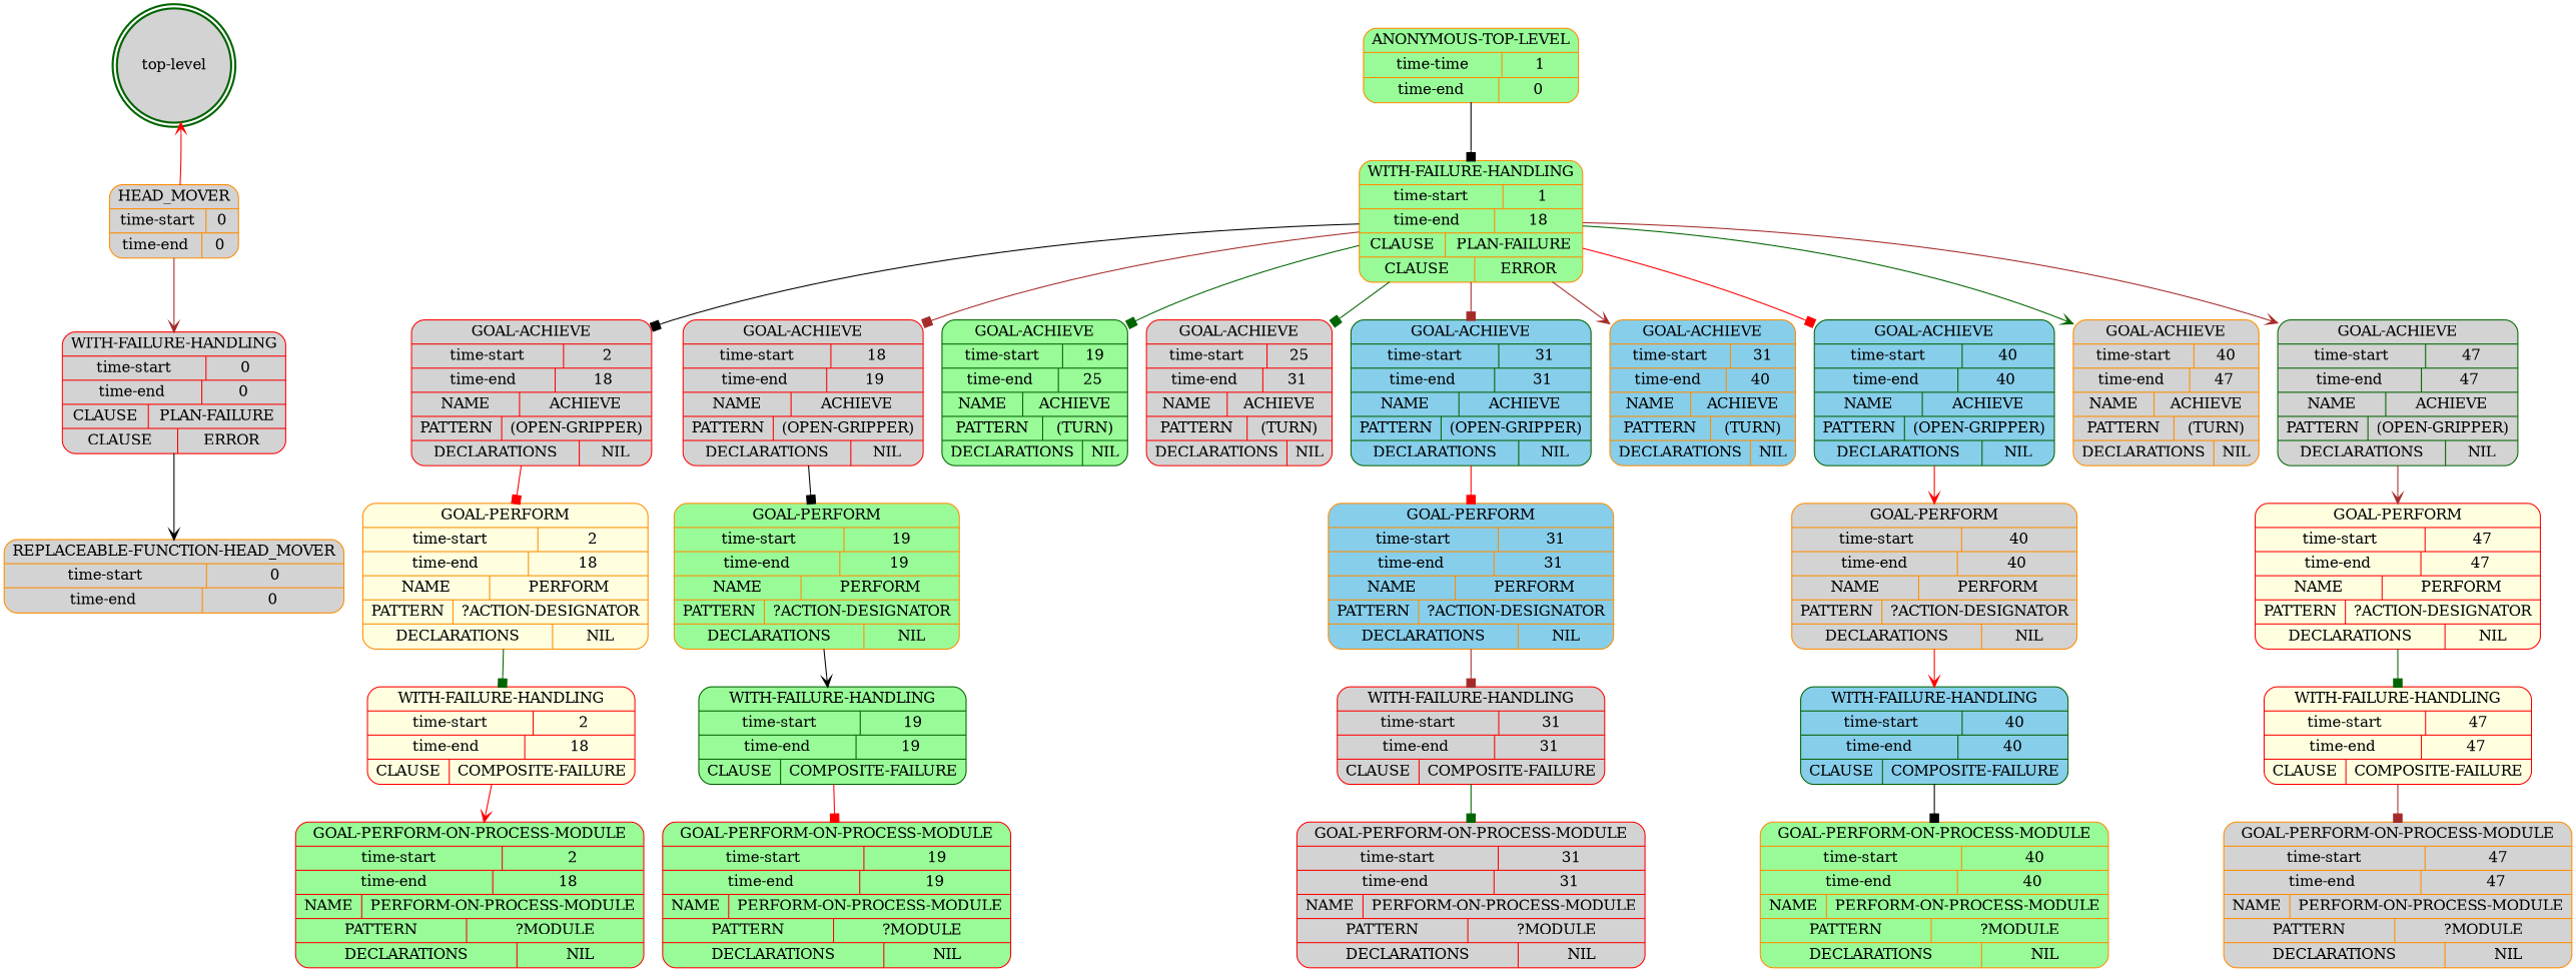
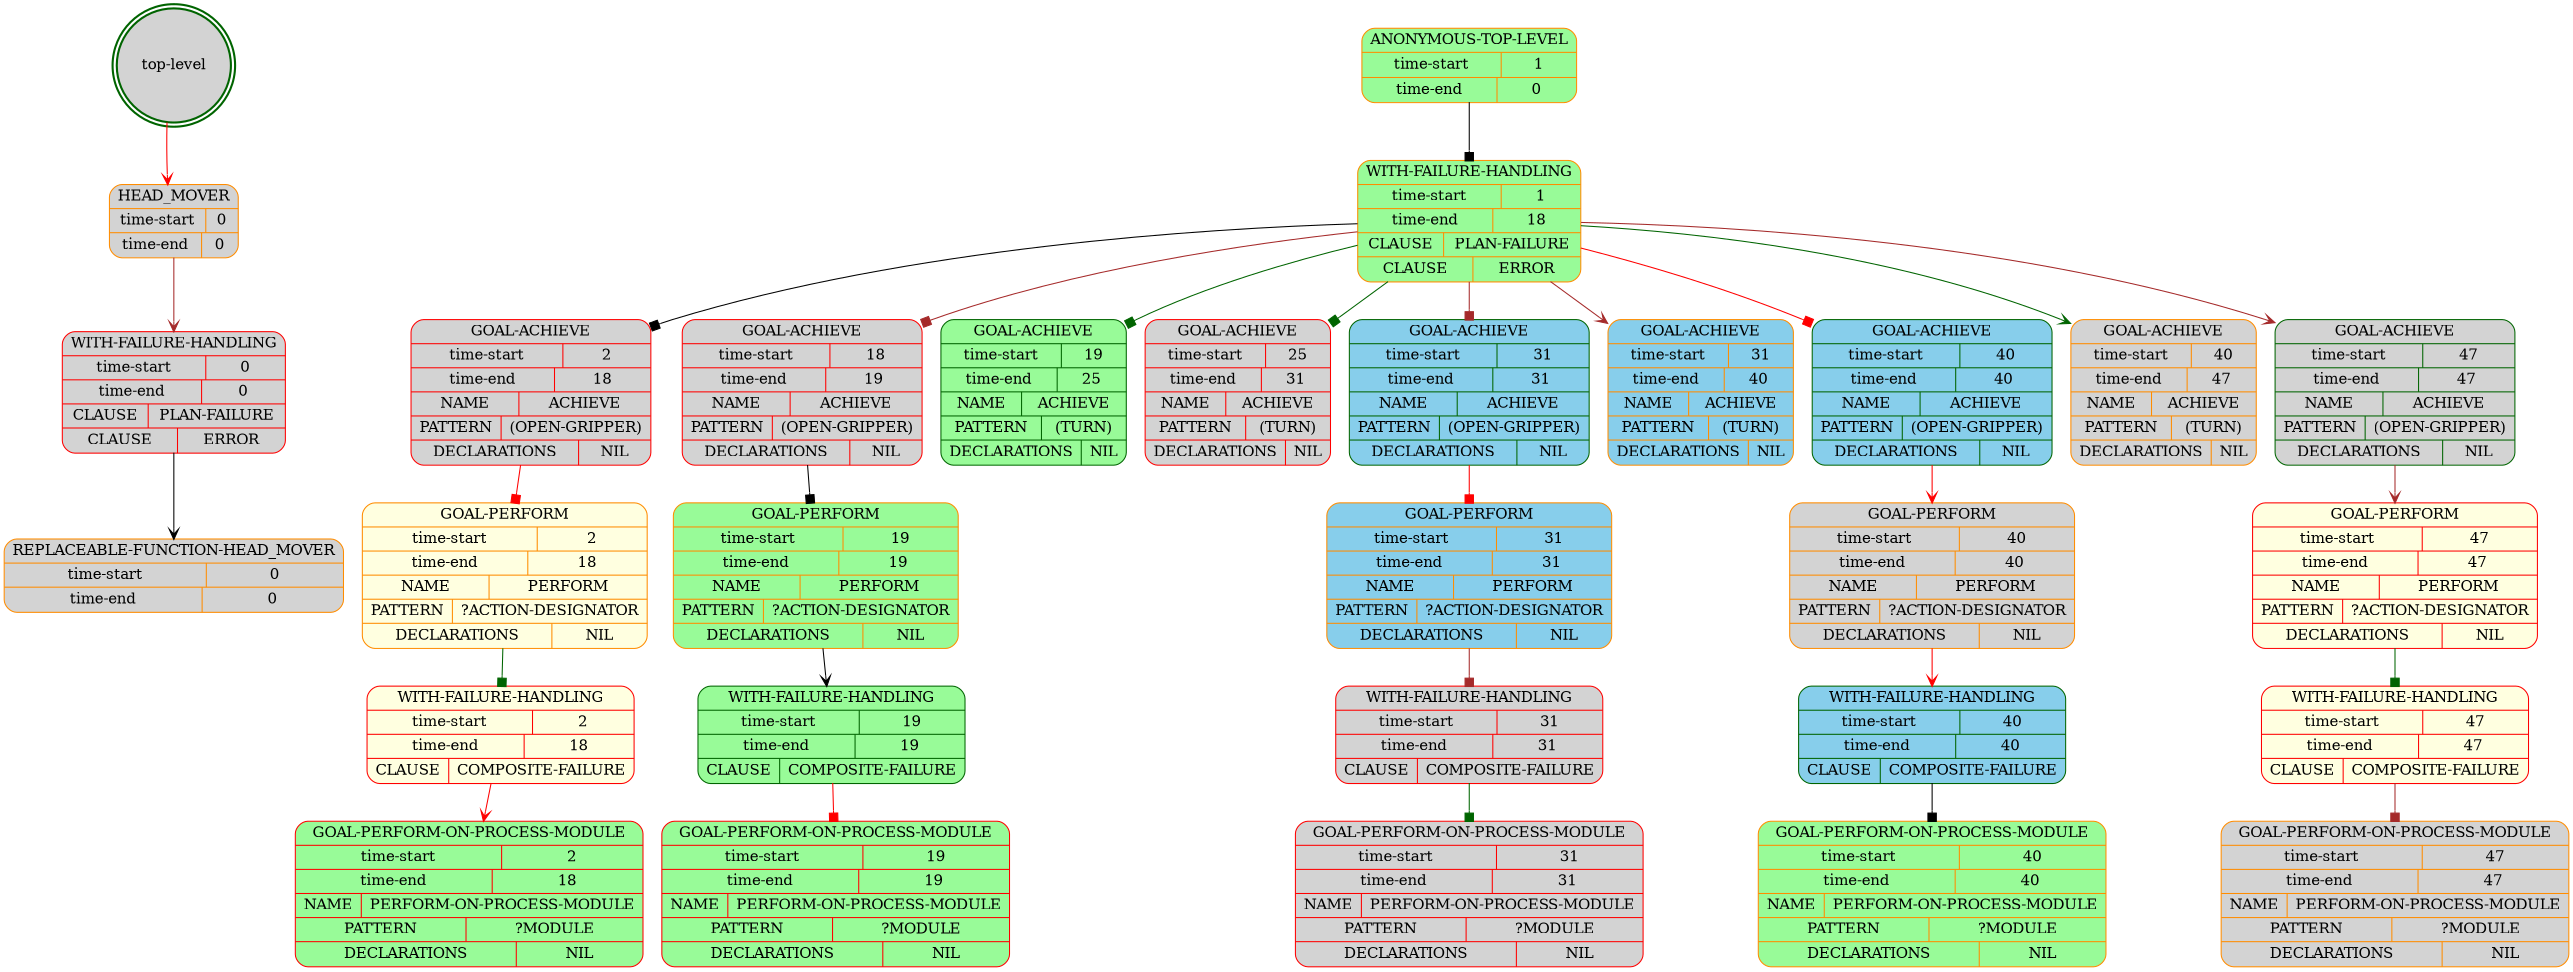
  digraph {
    node [color=darkorange fillcolor=lightgrey shape=Mrecord style=filled]
    edge [arrowhead=box color=red]
    n1 [color=darkgreen label="top-level" shape=doublecircle style="bold,filled"]
    n2 [label="{HEAD_MOVER|{time-start | 0}|{time-end | 0}}"]
    n3 [color=red label="{WITH-FAILURE-HANDLING|{time-start | 0}|{time-end | 0}|{CLAUSE | PLAN-FAILURE}|{CLAUSE | ERROR}}"]
    n4 [label="{REPLACEABLE-FUNCTION-HEAD_MOVER|{time-start | 0}|{time-end | 0}}"]
-   n5 [fillcolor=palegreen label="{ANONYMOUS-TOP-LEVEL|{time-time | 1}|{time-end | 0}}"]
+   n5 [fillcolor=palegreen label="{ANONYMOUS-TOP-LEVEL|{time-start | 1}|{time-end | 0}}"]
    n6 [fillcolor=palegreen label="{WITH-FAILURE-HANDLING|{time-start | 1}|{time-end | 18}|{CLAUSE | PLAN-FAILURE}|{CLAUSE | ERROR}}"]
    n7 [color=red label="{GOAL-ACHIEVE|{time-start | 2}|{time-end | 18}|{NAME | ACHIEVE}|{PATTERN | (OPEN-GRIPPER)}|{DECLARATIONS | NIL}}"]
    n8 [color=red label="{GOAL-ACHIEVE|{time-start | 18}|{time-end | 19}|{NAME | ACHIEVE}|{PATTERN | (OPEN-GRIPPER)}|{DECLARATIONS | NIL}}"]
    n9 [color=darkgreen fillcolor=palegreen label="{GOAL-ACHIEVE|{time-start | 19}|{time-end | 25}|{NAME | ACHIEVE}|{PATTERN | (TURN)}|{DECLARATIONS | NIL}}"]
    n10 [color=red label="{GOAL-ACHIEVE|{time-start | 25}|{time-end | 31}|{NAME | ACHIEVE}|{PATTERN | (TURN)}|{DECLARATIONS | NIL}}"]
    n11 [color=darkgreen fillcolor=skyblue label="{GOAL-ACHIEVE|{time-start | 31}|{time-end | 31}|{NAME | ACHIEVE}|{PATTERN | (OPEN-GRIPPER)}|{DECLARATIONS | NIL}}"]
    n12 [fillcolor=skyblue label="{GOAL-ACHIEVE|{time-start | 31}|{time-end | 40}|{NAME | ACHIEVE}|{PATTERN | (TURN)}|{DECLARATIONS | NIL}}"]
    n13 [color=darkgreen fillcolor=skyblue label="{GOAL-ACHIEVE|{time-start | 40}|{time-end | 40}|{NAME | ACHIEVE}|{PATTERN | (OPEN-GRIPPER)}|{DECLARATIONS | NIL}}"]
    n14 [label="{GOAL-ACHIEVE|{time-start | 40}|{time-end | 47}|{NAME | ACHIEVE}|{PATTERN | (TURN)}|{DECLARATIONS | NIL}}"]
    n15 [color=darkgreen label="{GOAL-ACHIEVE|{time-start | 47}|{time-end | 47}|{NAME | ACHIEVE}|{PATTERN | (OPEN-GRIPPER)}|{DECLARATIONS | NIL}}"]
    n16 [fillcolor=lightyellow label="{GOAL-PERFORM|{time-start | 2}|{time-end | 18}|{NAME | PERFORM}|{PATTERN | ?ACTION-DESIGNATOR}|{DECLARATIONS | NIL}}"]
    n17 [fillcolor=palegreen label="{GOAL-PERFORM|{time-start | 19}|{time-end | 19}|{NAME | PERFORM}|{PATTERN | ?ACTION-DESIGNATOR}|{DECLARATIONS | NIL}}"]
    n18 [fillcolor=skyblue label="{GOAL-PERFORM|{time-start | 31}|{time-end | 31}|{NAME | PERFORM}|{PATTERN | ?ACTION-DESIGNATOR}|{DECLARATIONS | NIL}}"]
    n19 [label="{GOAL-PERFORM|{time-start | 40}|{time-end | 40}|{NAME | PERFORM}|{PATTERN | ?ACTION-DESIGNATOR}|{DECLARATIONS | NIL}}"]
    n20 [color=red fillcolor=lightyellow label="{GOAL-PERFORM|{time-start | 47}|{time-end | 47}|{NAME | PERFORM}|{PATTERN | ?ACTION-DESIGNATOR}|{DECLARATIONS | NIL}}"]
    n21 [color=red fillcolor=lightyellow label="{WITH-FAILURE-HANDLING|{time-start | 2}|{time-end | 18}|{CLAUSE | COMPOSITE-FAILURE}}"]
    n22 [color=red fillcolor=palegreen label="{GOAL-PERFORM-ON-PROCESS-MODULE|{time-start | 2}|{time-end | 18}|{NAME | PERFORM-ON-PROCESS-MODULE}|{PATTERN | ?MODULE}|{DECLARATIONS | NIL}}"]
    n23 [color=darkgreen fillcolor=palegreen label="{WITH-FAILURE-HANDLING|{time-start | 19}|{time-end | 19}|{CLAUSE | COMPOSITE-FAILURE}}"]
    n24 [color=red fillcolor=palegreen label="{GOAL-PERFORM-ON-PROCESS-MODULE|{time-start | 19}|{time-end | 19}|{NAME | PERFORM-ON-PROCESS-MODULE}|{PATTERN | ?MODULE}|{DECLARATIONS | NIL}}"]
    n25 [color=red label="{WITH-FAILURE-HANDLING|{time-start | 31}|{time-end | 31}|{CLAUSE | COMPOSITE-FAILURE}}"]
    n26 [color=red label="{GOAL-PERFORM-ON-PROCESS-MODULE|{time-start | 31}|{time-end | 31}|{NAME | PERFORM-ON-PROCESS-MODULE}|{PATTERN | ?MODULE}|{DECLARATIONS | NIL}}"]
    n27 [color=darkgreen fillcolor=skyblue label="{WITH-FAILURE-HANDLING|{time-start | 40}|{time-end | 40}|{CLAUSE | COMPOSITE-FAILURE}}"]
    n28 [fillcolor=palegreen label="{GOAL-PERFORM-ON-PROCESS-MODULE|{time-start | 40}|{time-end | 40}|{NAME | PERFORM-ON-PROCESS-MODULE}|{PATTERN | ?MODULE}|{DECLARATIONS | NIL}}"]
    n29 [color=red fillcolor=lightyellow label="{WITH-FAILURE-HANDLING|{time-start | 47}|{time-end | 47}|{CLAUSE | COMPOSITE-FAILURE}}"]
    n30 [label="{GOAL-PERFORM-ON-PROCESS-MODULE|{time-start | 47}|{time-end | 47}|{NAME | PERFORM-ON-PROCESS-MODULE}|{PATTERN | ?MODULE}|{DECLARATIONS | NIL}}"]
-   n2 -> n1 [arrowhead=vee]
+   n1 -> n2 [arrowhead=vee]
    n2 -> n3 [arrowhead=vee color=brown]
    n3 -> n4 [arrowhead=vee color=black]
    n5 -> n6 [color=black]
    n6 -> n7 [color=black]
    n6 -> n8 [color=brown]
    n6 -> n9 [color=darkgreen]
    n6 -> n10 [color=darkgreen]
    n6 -> n11 [color=brown]
    n6 -> n12 [arrowhead=vee color=brown]
    n6 -> n13
    n6 -> n14 [arrowhead=vee color=darkgreen]
    n6 -> n15 [arrowhead=vee color=brown]
    n7 -> n16
    n8 -> n17 [color=black]
    n11 -> n18
    n13 -> n19 [arrowhead=vee]
    n15 -> n20 [arrowhead=vee color=brown]
    n16 -> n21 [color=darkgreen]
    n17 -> n23 [arrowhead=vee color=black]
    n18 -> n25 [color=brown]
    n19 -> n27 [arrowhead=vee]
    n20 -> n29 [color=darkgreen]
    n21 -> n22 [arrowhead=vee]
    n23 -> n24
    n25 -> n26 [color=darkgreen]
    n27 -> n28 [color=black]
    n29 -> n30 [color=brown]
  }
